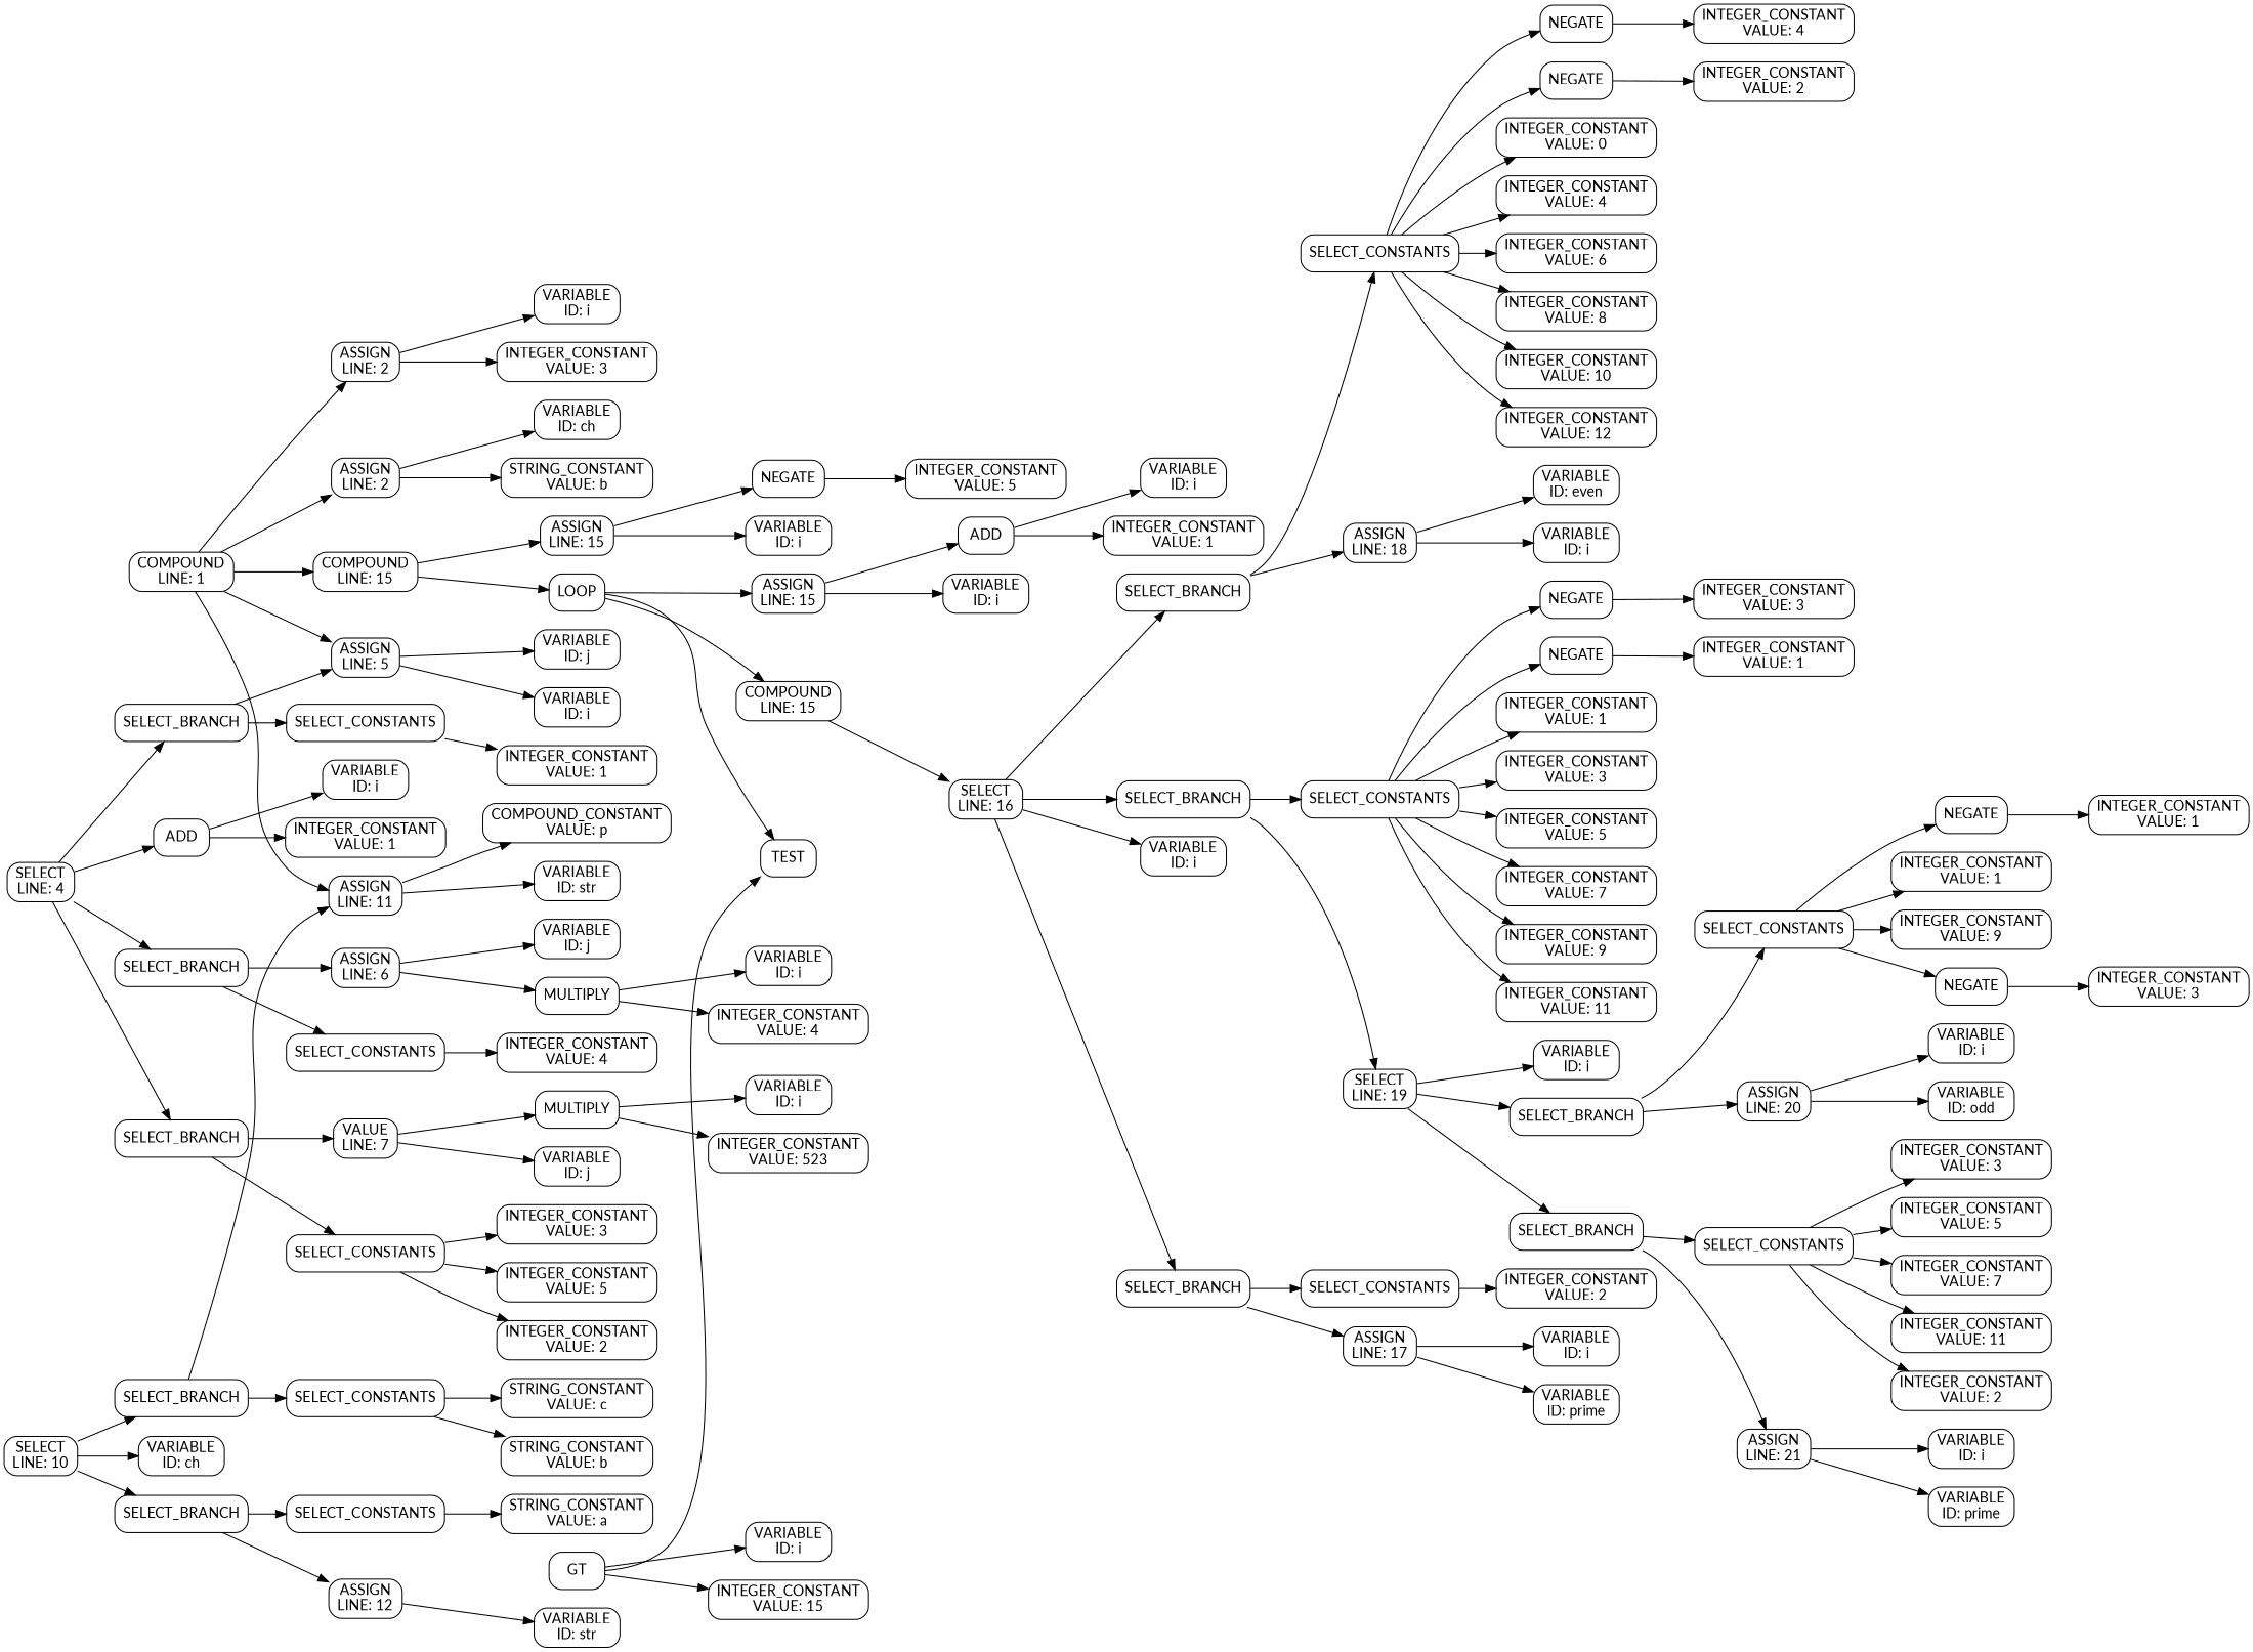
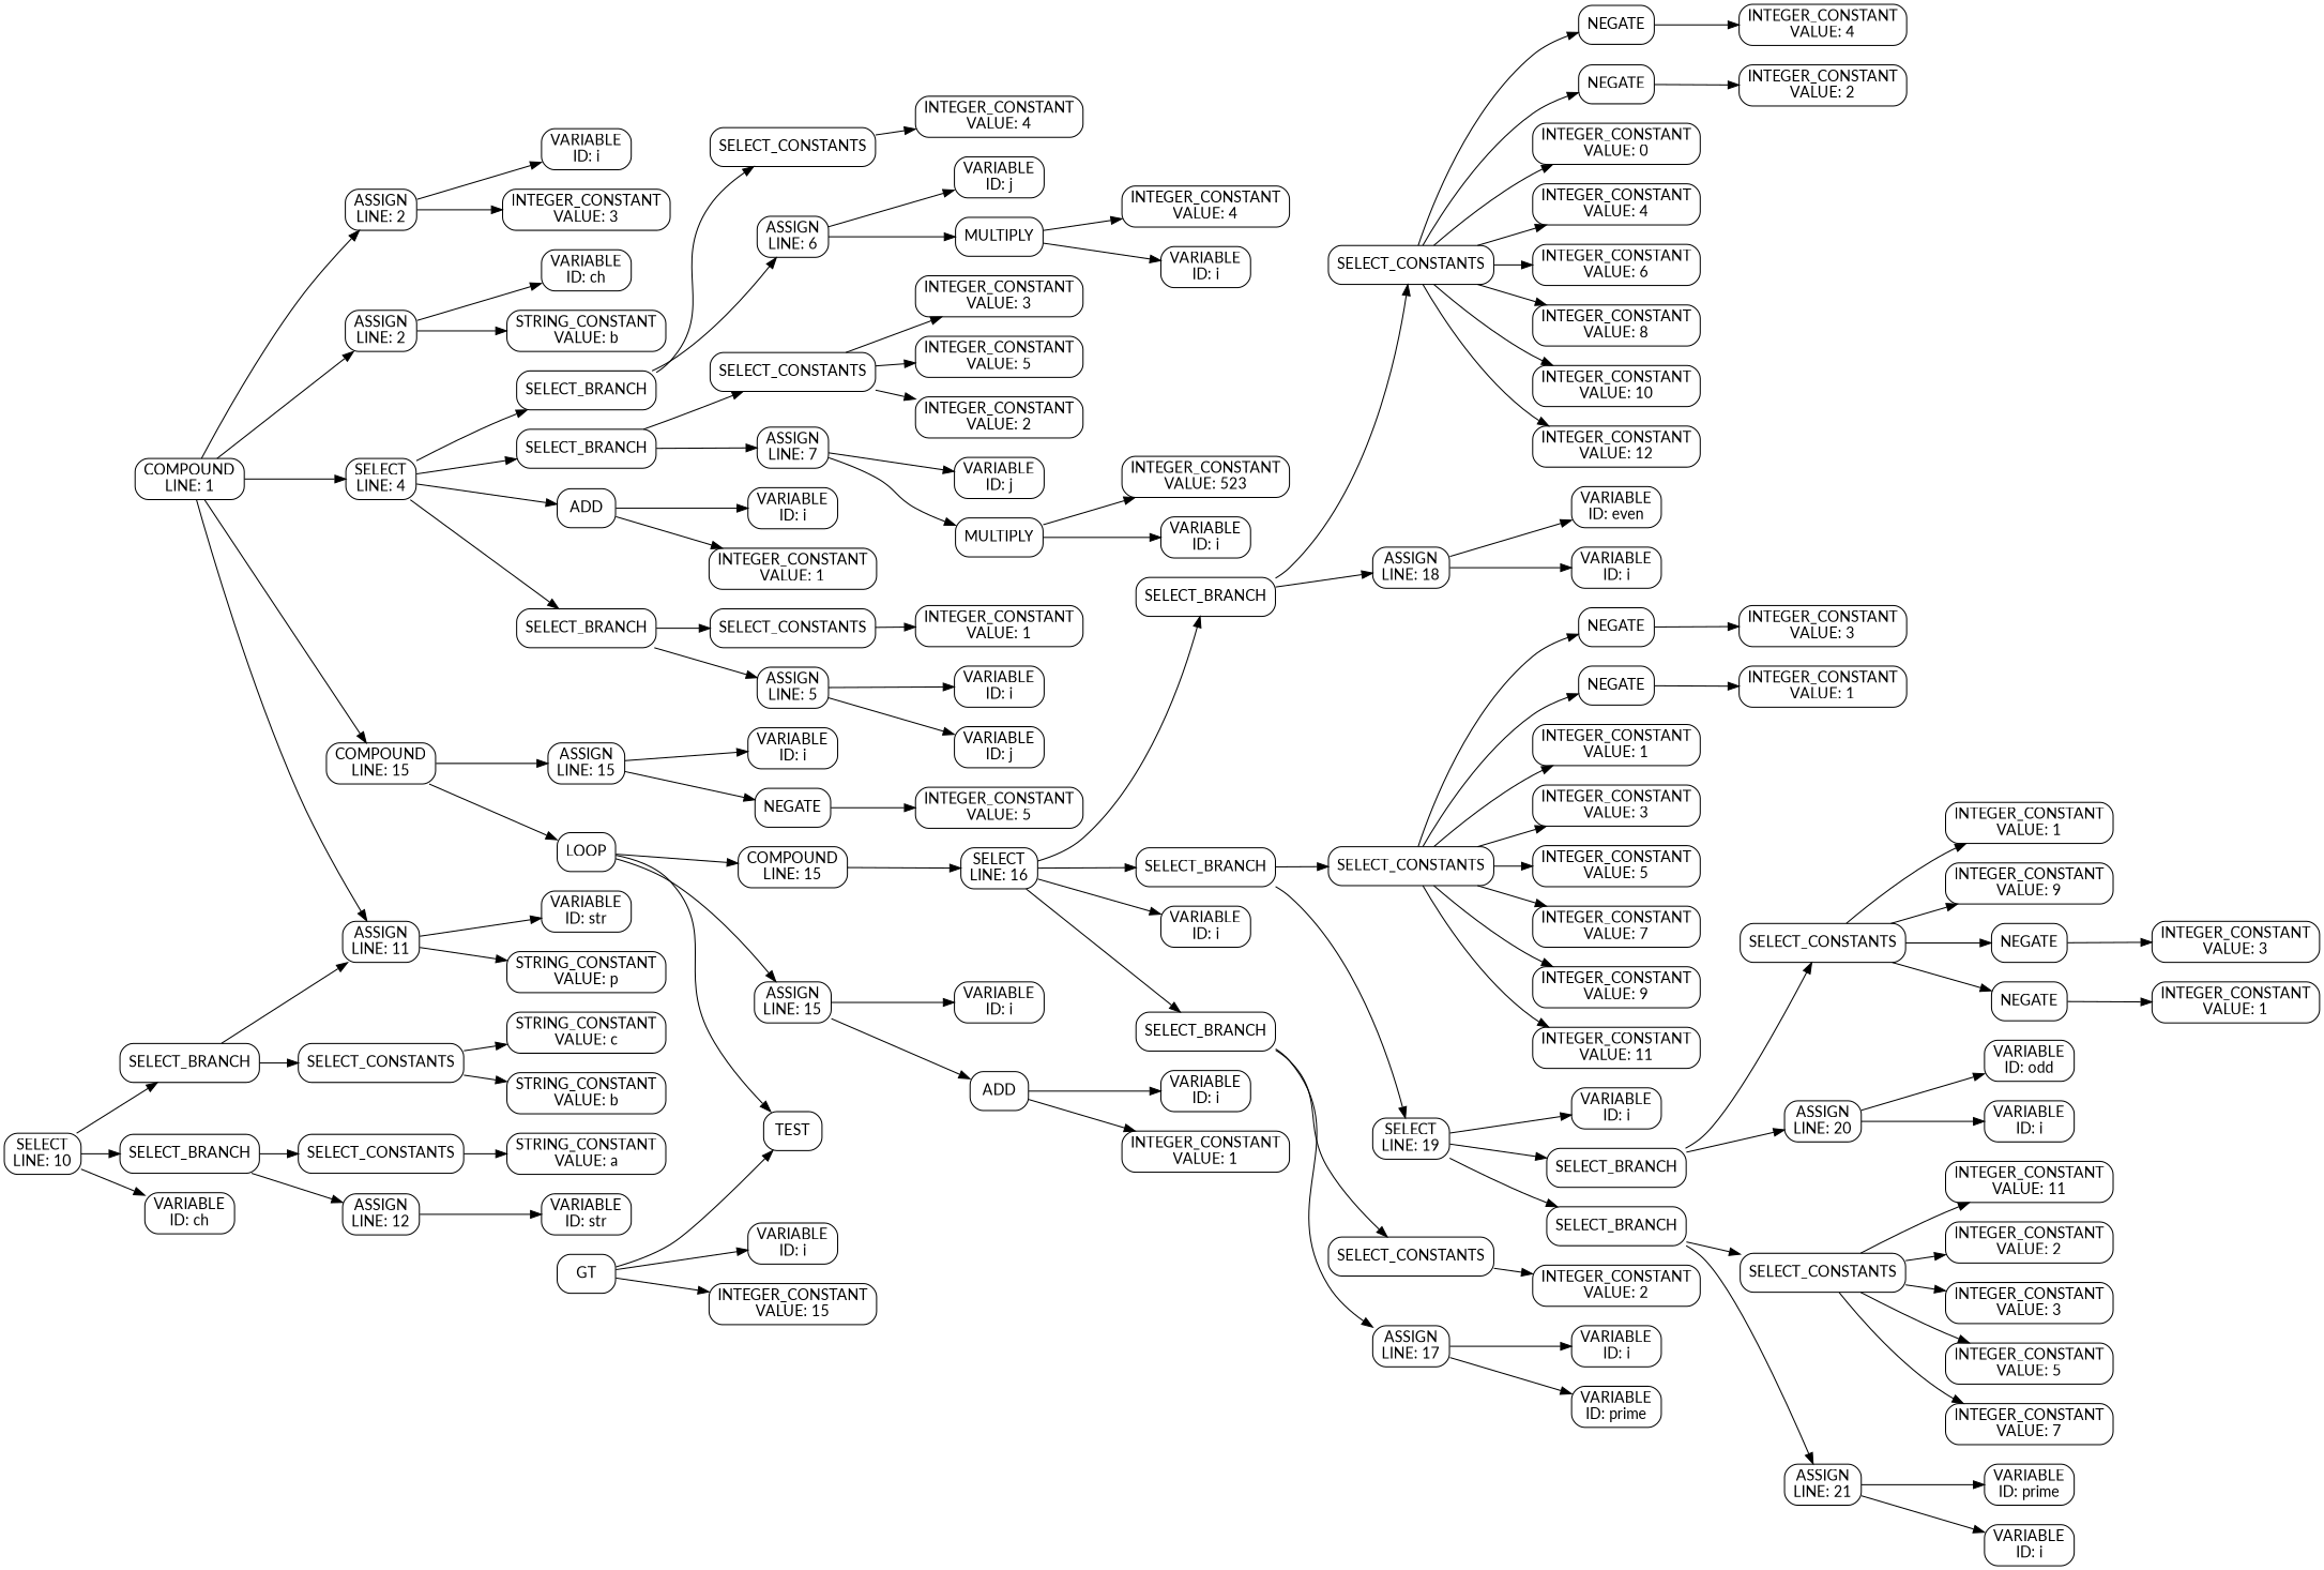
  digraph {
    fontname=Lato
    rankdir=LR
    node [fontname=Lato shape=box style=rounded]
    edge [fontname=Lato]
    n1 [label="COMPOUND\nLINE: 1"]
    n2 [label="ASSIGN\nLINE: 2"]
    n3 [label="VARIABLE\nID: i"]
    n4 [label="INTEGER_CONSTANT\nVALUE: 3"]
    n5 [label="ASSIGN\nLINE: 2"]
    n6 [label="VARIABLE\nID: ch"]
    n7 [label="STRING_CONSTANT\nVALUE: b"]
    n8 [label="SELECT\nLINE: 4"]
    n9 [label=ADD]
    n10 [label="VARIABLE\nID: i"]
    n11 [label="INTEGER_CONSTANT\nVALUE: 1"]
    n12 [label=SELECT_BRANCH]
    n13 [label=SELECT_CONSTANTS]
    n14 [label="INTEGER_CONSTANT\nVALUE: 1"]
    n15 [label="ASSIGN\nLINE: 5"]
    n16 [label="VARIABLE\nID: j"]
    n17 [label="VARIABLE\nID: i"]
    n18 [label=SELECT_BRANCH]
    n19 [label=SELECT_CONSTANTS]
    n20 [label="INTEGER_CONSTANT\nVALUE: 4"]
    n21 [label="ASSIGN\nLINE: 6"]
    n22 [label="VARIABLE\nID: j"]
    n23 [label=MULTIPLY]
    n24 [label="INTEGER_CONSTANT\nVALUE: 4"]
    n25 [label="VARIABLE\nID: i"]
    n26 [label=SELECT_BRANCH]
    n27 [label=SELECT_CONSTANTS]
    n28 [label="INTEGER_CONSTANT\nVALUE: 5"]
    n29 [label="INTEGER_CONSTANT\nVALUE: 2"]
    n30 [label="INTEGER_CONSTANT\nVALUE: 3"]
-   n31 [label="VALUE\nLINE: 7"]
+   n31 [label="ASSIGN\nLINE: 7"]
    n32 [label="VARIABLE\nID: j"]
    n33 [label=MULTIPLY]
    n34 [label="INTEGER_CONSTANT\nVALUE: 523"]
    n35 [label="VARIABLE\nID: i"]
    n36 [label="SELECT\nLINE: 10"]
    n37 [label="VARIABLE\nID: ch"]
    n38 [label=SELECT_BRANCH]
    n39 [label=SELECT_CONSTANTS]
    n40 [label="STRING_CONSTANT\nVALUE: c"]
    n41 [label="STRING_CONSTANT\nVALUE: b"]
    n42 [label="ASSIGN\nLINE: 11"]
    n43 [label="VARIABLE\nID: str"]
-   n44 [label="COMPOUND_CONSTANT\nVALUE: p"]
+   n44 [label="STRING_CONSTANT\nVALUE: p"]
    n45 [label=SELECT_BRANCH]
    n46 [label=SELECT_CONSTANTS]
    n47 [label="STRING_CONSTANT\nVALUE: a"]
    n48 [label="ASSIGN\nLINE: 12"]
    n49 [label="VARIABLE\nID: str"]
    n50 [label="COMPOUND\nLINE: 15"]
    n51 [label="ASSIGN\nLINE: 15"]
    n52 [label="VARIABLE\nID: i"]
    n53 [label=NEGATE]
    n54 [label="INTEGER_CONSTANT\nVALUE: 5"]
    n55 [label=LOOP]
    n56 [label=TEST]
    n57 [label=GT]
    n58 [label="VARIABLE\nID: i"]
    n59 [label="INTEGER_CONSTANT\nVALUE: 15"]
    n60 [label="COMPOUND\nLINE: 15"]
    n61 [label="SELECT\nLINE: 16"]
    n62 [label="VARIABLE\nID: i"]
    n63 [label=SELECT_BRANCH]
    n64 [label=SELECT_CONSTANTS]
    n65 [label="INTEGER_CONSTANT\nVALUE: 2"]
    n66 [label="ASSIGN\nLINE: 17"]
    n67 [label="VARIABLE\nID: prime"]
    n68 [label="VARIABLE\nID: i"]
    n69 [label=SELECT_BRANCH]
    n70 [label=SELECT_CONSTANTS]
    n71 [label=NEGATE]
    n72 [label="INTEGER_CONSTANT\nVALUE: 4"]
    n73 [label=NEGATE]
    n74 [label="INTEGER_CONSTANT\nVALUE: 2"]
    n75 [label="INTEGER_CONSTANT\nVALUE: 0"]
    n76 [label="INTEGER_CONSTANT\nVALUE: 4"]
    n77 [label="INTEGER_CONSTANT\nVALUE: 6"]
    n78 [label="INTEGER_CONSTANT\nVALUE: 8"]
    n79 [label="INTEGER_CONSTANT\nVALUE: 10"]
    n80 [label="INTEGER_CONSTANT\nVALUE: 12"]
    n81 [label="ASSIGN\nLINE: 18"]
    n82 [label="VARIABLE\nID: even"]
    n83 [label="VARIABLE\nID: i"]
    n84 [label=SELECT_BRANCH]
    n85 [label=SELECT_CONSTANTS]
    n86 [label=NEGATE]
    n87 [label="INTEGER_CONSTANT\nVALUE: 3"]
    n88 [label=NEGATE]
    n89 [label="INTEGER_CONSTANT\nVALUE: 1"]
    n90 [label="INTEGER_CONSTANT\nVALUE: 1"]
    n91 [label="INTEGER_CONSTANT\nVALUE: 3"]
    n92 [label="INTEGER_CONSTANT\nVALUE: 5"]
    n93 [label="INTEGER_CONSTANT\nVALUE: 7"]
    n94 [label="INTEGER_CONSTANT\nVALUE: 9"]
    n95 [label="INTEGER_CONSTANT\nVALUE: 11"]
    n96 [label="SELECT\nLINE: 19"]
    n97 [label="VARIABLE\nID: i"]
    n98 [label=SELECT_BRANCH]
    n99 [label=SELECT_CONSTANTS]
    n100 [label=NEGATE]
    n101 [label="INTEGER_CONSTANT\nVALUE: 3"]
    n102 [label=NEGATE]
    n103 [label="INTEGER_CONSTANT\nVALUE: 1"]
    n104 [label="INTEGER_CONSTANT\nVALUE: 1"]
    n105 [label="INTEGER_CONSTANT\nVALUE: 9"]
    n106 [label="ASSIGN\nLINE: 20"]
    n107 [label="VARIABLE\nID: odd"]
    n108 [label="VARIABLE\nID: i"]
    n109 [label=SELECT_BRANCH]
    n110 [label=SELECT_CONSTANTS]
    n111 [label="INTEGER_CONSTANT\nVALUE: 2"]
    n112 [label="INTEGER_CONSTANT\nVALUE: 3"]
    n113 [label="INTEGER_CONSTANT\nVALUE: 5"]
    n114 [label="INTEGER_CONSTANT\nVALUE: 7"]
    n115 [label="INTEGER_CONSTANT\nVALUE: 11"]
    n116 [label="ASSIGN\nLINE: 21"]
    n117 [label="VARIABLE\nID: prime"]
    n118 [label="VARIABLE\nID: i"]
    n119 [label="ASSIGN\nLINE: 15"]
    n120 [label="VARIABLE\nID: i"]
    n121 [label=ADD]
    n122 [label="VARIABLE\nID: i"]
    n123 [label="INTEGER_CONSTANT\nVALUE: 1"]
    subgraph sub_1 {
      n1
      n2
      n3
      n4
      n5
      n6
      n7
      n8
      n9
      n10
      n11
      n12
      n13
      n14
      n15
      n16
      n17
      n18
      n19
      n20
      n21
      n22
      n23
      n24
      n25
      n26
      n27
      n28
      n29
      n30
      n31
      n32
      n33
      n34
      n35
      n36
      n37
      n38
      n39
      n40
      n41
      n42
      n43
      n44
      n45
      n46
      n47
      n48
      n49
      n50
      n51
      n52
      n53
      n54
      n55
      n56
      n57
      n58
      n59
      n60
      n61
      n62
      n63
      n64
      n65
      n66
      n67
      n68
      n69
      n70
      n71
      n72
      n73
      n74
      n75
      n76
      n77
      n78
      n79
      n80
      n81
      n82
      n83
      n84
      n85
      n86
      n87
      n88
      n89
      n90
      n91
      n92
      n93
      n94
      n95
      n96
      n97
      n98
      n99
      n100
      n101
      n102
      n103
      n104
      n105
      n106
      n107
      n108
      n109
      n110
      n111
      n112
      n113
      n114
      n115
      n116
      n117
      n118
      n119
      n120
      n121
      n122
      n123
    }
    n1 -> n2
    n1 -> n5
-   n1 -> n15
+   n1 -> n8
    n1 -> n42
    n1 -> n50
    n2 -> n3
    n2 -> n4
    n5 -> n6
    n5 -> n7
    n8 -> n9
    n8 -> n12
    n8 -> n18
    n8 -> n26
    n9 -> n10
    n9 -> n11
    n12 -> n13
    n12 -> n15
    n13 -> n14
    n15 -> n16
    n15 -> n17
    n18 -> n19
    n18 -> n21
    n19 -> n20
    n21 -> n22
    n21 -> n23
    n23 -> n24
    n23 -> n25
    n26 -> n27
    n26 -> n31
    n27 -> n28
    n27 -> n29
    n27 -> n30
    n31 -> n32
    n31 -> n33
    n33 -> n34
    n33 -> n35
    n36 -> n37
    n36 -> n38
    n36 -> n45
    n38 -> n39
    n38 -> n42
    n39 -> n40
    n39 -> n41
    n42 -> n43
    n42 -> n44
    n45 -> n46
    n45 -> n48
    n46 -> n47
    n48 -> n49
    n50 -> n51
    n50 -> n55
    n51 -> n52
    n51 -> n53
    n53 -> n54
    n55 -> n56
    n55 -> n60
    n55 -> n119
    n57 -> n56
    n57 -> n58
    n57 -> n59
    n60 -> n61
    n61 -> n62
    n61 -> n63
    n61 -> n69
    n61 -> n84
    n63 -> n64
    n63 -> n66
    n64 -> n65
    n66 -> n67
    n66 -> n68
    n69 -> n70
    n69 -> n81
    n70 -> n71
    n70 -> n73
    n70 -> n75
    n70 -> n76
    n70 -> n77
    n70 -> n78
    n70 -> n79
    n70 -> n80
    n71 -> n72
    n73 -> n74
    n81 -> n82
    n81 -> n83
    n84 -> n85
    n84 -> n96
    n85 -> n86
    n85 -> n88
    n85 -> n90
    n85 -> n91
    n85 -> n92
    n85 -> n93
    n85 -> n94
    n85 -> n95
    n86 -> n87
    n88 -> n89
    n96 -> n97
    n96 -> n98
    n96 -> n109
    n98 -> n99
    n98 -> n106
    n99 -> n100
    n99 -> n102
    n99 -> n104
    n99 -> n105
    n100 -> n101
    n102 -> n103
    n106 -> n107
    n106 -> n108
    n109 -> n110
    n109 -> n116
    n110 -> n111
    n110 -> n112
    n110 -> n113
    n110 -> n114
    n110 -> n115
    n116 -> n117
    n116 -> n118
    n119 -> n120
    n119 -> n121
    n121 -> n122
    n121 -> n123
  }
